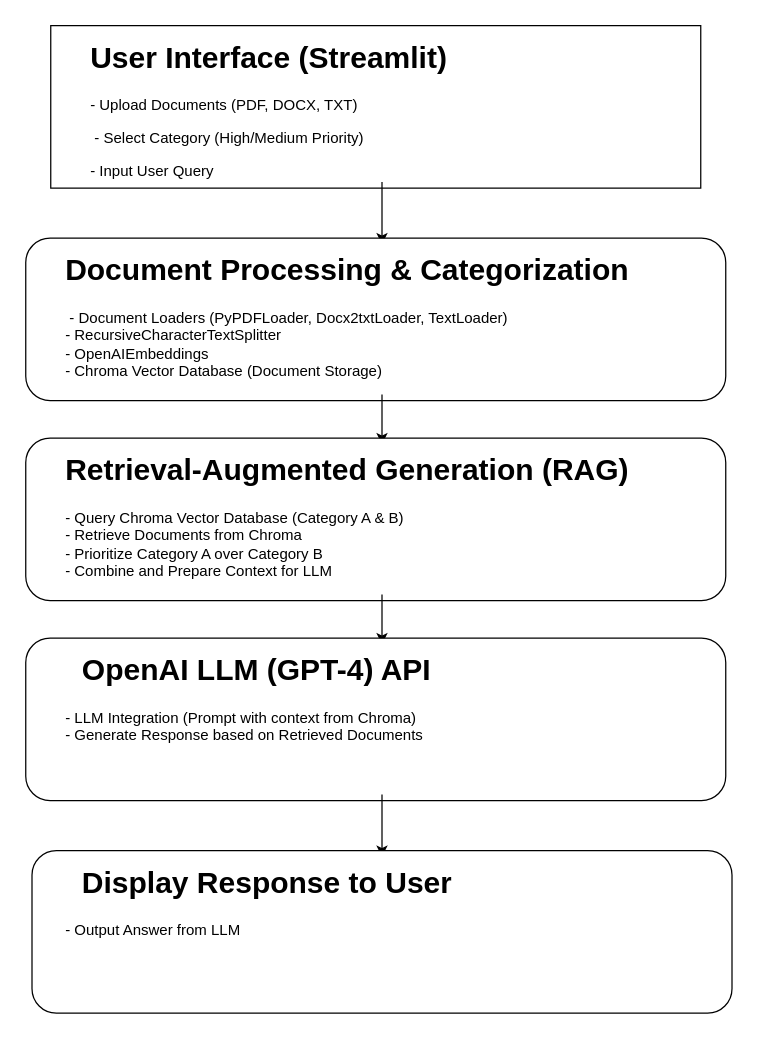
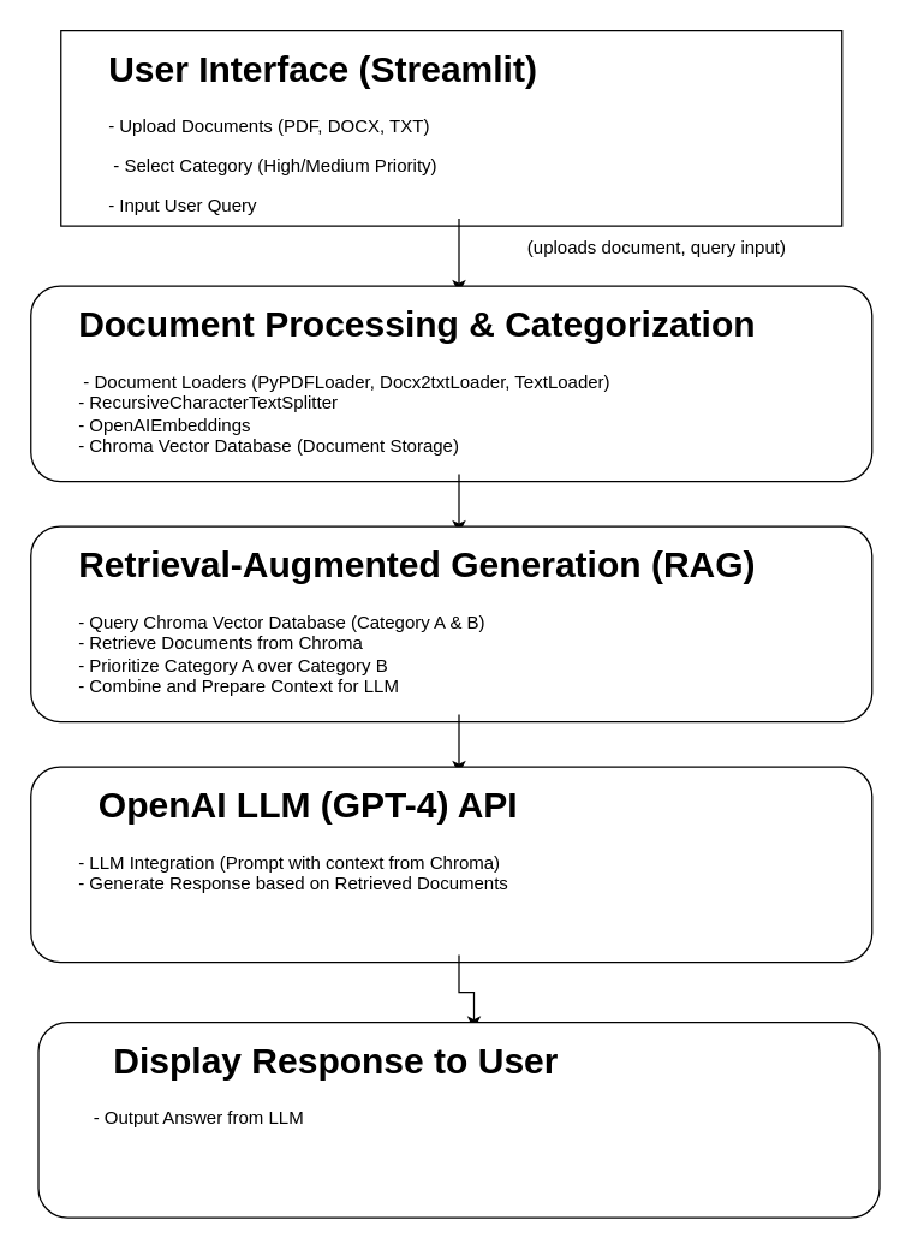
  <mxCell id="0" />
  <mxCell id="1" parent="0" />
  <mxCell id="2" value="" style="rounded=0;whiteSpace=wrap;html=1;" vertex="1" parent="1"><mxGeometry x="40" y="20" width="520" height="130" as="geometry" /></mxCell>
  <mxCell id="3" value="" style="edgeStyle=orthogonalEdgeStyle;rounded=0;orthogonalLoop=1;jettySize=auto;html=1;" edge="1" parent="1" source="4" target="7"><mxGeometry relative="1" as="geometry" /></mxCell>
  <mxCell id="4" value="&lt;h1 style=&quot;margin-top: 0px;&quot;&gt;User Interface (Streamlit)&lt;/h1&gt;&lt;p&gt;- Upload Documents (PDF, DOCX, TXT)&amp;nbsp;&lt;/p&gt;&lt;p&gt;&amp;nbsp;- Select Category (High/Medium Priority)&amp;nbsp;&lt;/p&gt;&lt;p&gt;- Input User Query&amp;nbsp;&lt;/p&gt;" style="text;html=1;whiteSpace=wrap;overflow=hidden;rounded=0;" vertex="1" parent="1"><mxGeometry x="70" y="25" width="470" height="120" as="geometry" /></mxCell>
  <mxCell id="5" value="" style="rounded=1;whiteSpace=wrap;html=1;" vertex="1" parent="1"><mxGeometry x="20" y="190" width="560" height="130" as="geometry" /></mxCell>
  <mxCell id="6" value="" style="edgeStyle=orthogonalEdgeStyle;rounded=0;orthogonalLoop=1;jettySize=auto;html=1;" edge="1" parent="1" source="7" target="10"><mxGeometry relative="1" as="geometry" /></mxCell>
  <mxCell id="7" value="&lt;h1 style=&quot;margin-top: 0px;&quot;&gt;Document Processing &amp;amp; Categorization&lt;/h1&gt;&lt;div&gt;&amp;nbsp;- Document Loaders (PyPDFLoader, Docx2txtLoader, TextLoader)&lt;/div&gt;&lt;div&gt;- RecursiveCharacterTextSplitter&lt;/div&gt;&lt;div&gt;- OpenAIEmbeddings&lt;/div&gt;&lt;div&gt;- Chroma Vector Database (Document Storage)&amp;nbsp; &amp;nbsp;&amp;nbsp;&lt;/div&gt;" style="text;html=1;whiteSpace=wrap;overflow=hidden;rounded=0;" vertex="1" parent="1"><mxGeometry x="50" y="195" width="510" height="120" as="geometry" /></mxCell>
  <mxCell id="8" value="" style="rounded=1;whiteSpace=wrap;html=1;" vertex="1" parent="1"><mxGeometry x="20" y="350" width="560" height="130" as="geometry" /></mxCell>
  <mxCell id="9" value="" style="edgeStyle=orthogonalEdgeStyle;rounded=0;orthogonalLoop=1;jettySize=auto;html=1;" edge="1" parent="1" source="10" target="13"><mxGeometry relative="1" as="geometry" /></mxCell>
  <mxCell id="10" value="&lt;h1 style=&quot;margin-top: 0px;&quot;&gt;Retrieval-Augmented Generation (RAG)&lt;/h1&gt;&lt;div&gt;&lt;span style=&quot;background-color: initial;&quot;&gt;- Query Chroma Vector Database (Category A &amp;amp; B)&lt;/span&gt;&lt;/div&gt;&lt;div&gt;&lt;span style=&quot;background-color: initial;&quot;&gt;- Retrieve Documents from Chroma&lt;/span&gt;&lt;/div&gt;&lt;div&gt;&lt;span style=&quot;background-color: initial;&quot;&gt;- Prioritize Category A over Category B&lt;/span&gt;&lt;/div&gt;&lt;div&gt;&lt;span style=&quot;background-color: initial;&quot;&gt;- Combine and Prepare Context for LLM&lt;/span&gt;&lt;span style=&quot;background-color: initial;&quot;&gt;&amp;nbsp; &amp;nbsp;&amp;nbsp;&lt;/span&gt;&lt;/div&gt;" style="text;html=1;whiteSpace=wrap;overflow=hidden;rounded=0;" vertex="1" parent="1"><mxGeometry x="50" y="355" width="510" height="120" as="geometry" /></mxCell>
  <mxCell id="11" value="" style="rounded=1;whiteSpace=wrap;html=1;" vertex="1" parent="1"><mxGeometry x="20" y="510" width="560" height="130" as="geometry" /></mxCell>
  <mxCell id="12" value="" style="edgeStyle=orthogonalEdgeStyle;rounded=0;orthogonalLoop=1;jettySize=auto;html=1;" edge="1" parent="1" source="13" target="15"><mxGeometry relative="1" as="geometry" /></mxCell>
  <mxCell id="13" value="&lt;h1 style=&quot;margin-top: 0px;&quot;&gt;&amp;nbsp; OpenAI LLM (GPT-4) API&lt;/h1&gt;&lt;div&gt;&lt;span style=&quot;background-color: initial;&quot;&gt;- LLM Integration (Prompt with context from Chroma)&amp;nbsp;&lt;/span&gt;&lt;/div&gt;&lt;div&gt;&lt;span style=&quot;background-color: initial;&quot;&gt;- Generate Response based on Retrieved Documents&lt;/span&gt;&lt;span style=&quot;background-color: initial;&quot;&gt;&amp;nbsp; &amp;nbsp;&lt;/span&gt;&lt;/div&gt;" style="text;html=1;whiteSpace=wrap;overflow=hidden;rounded=0;" vertex="1" parent="1"><mxGeometry x="50" y="515" width="510" height="120" as="geometry" /></mxCell>
  <mxCell id="14" value="" style="rounded=1;whiteSpace=wrap;html=1;" vertex="1" parent="1"><mxGeometry x="25" y="680" width="560" height="130" as="geometry" /></mxCell>
- <mxCell id="15" value="&lt;h1 style=&quot;margin-top: 0px;&quot;&gt;&amp;nbsp;&amp;nbsp;&lt;span style=&quot;background-color: initial;&quot;&gt;&lt;font style=&quot;&quot;&gt;Display Response to User&lt;/font&gt;&lt;/span&gt;&lt;/h1&gt;&lt;div&gt;&lt;span style=&quot;background-color: initial;&quot;&gt;- Output Answer from LLM&lt;/span&gt;&lt;span style=&quot;background-color: initial;&quot;&gt;&amp;nbsp; &amp;nbsp;&lt;/span&gt;&lt;/div&gt;" style="text;html=1;whiteSpace=wrap;overflow=hidden;rounded=0;" vertex="1" parent="1"><mxGeometry x="50" y="685" width="510" height="120" as="geometry" /></mxCell>
+ <mxCell id="15" value="&lt;h1 style=&quot;margin-top: 0px;&quot;&gt;&amp;nbsp;&amp;nbsp;&lt;span style=&quot;background-color: initial;&quot;&gt;&lt;font style=&quot;&quot;&gt;Display Response to User&lt;/font&gt;&lt;/span&gt;&lt;/h1&gt;&lt;div&gt;&lt;span style=&quot;background-color: initial;&quot;&gt;- Output Answer from LLM&lt;/span&gt;&lt;span style=&quot;background-color: initial;&quot;&gt;&amp;nbsp; &amp;nbsp;&lt;/span&gt;&lt;/div&gt;" style="text;html=1;whiteSpace=wrap;overflow=hidden;rounded=0;" vertex="1" parent="1"><mxGeometry x="60" y="685" width="510" height="120" as="geometry" /></mxCell>
+ <mxCell id="16" value="(uploads document, query input)" style="text;html=1;align=center;verticalAlign=middle;whiteSpace=wrap;rounded=0;" vertex="1" parent="1"><mxGeometry x="334" y="150" width="206" height="30" as="geometry" /></mxCell>
